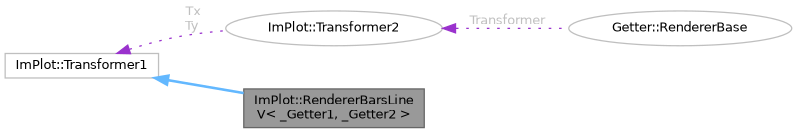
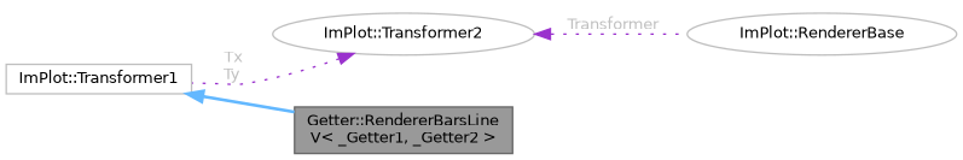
  digraph {
    rankdir=LR
    node [color=grey75 fillcolor=white fontname=Helvetica fontsize=10 shape=box style=filled]
    edge [color=darkorchid3 dir=back fontcolor=grey fontname=Helvetica fontsize=10 labelfontname=Helvetica labelfontsize=10 style=dotted]
-   n1 [color=gray40 fillcolor=grey60 fontcolor=black height=0.2 label="ImPlot::RendererBarsLine\lV\< _Getter1, _Getter2 \>" width=0.4]
-   n2 [height=0.2 label="Getter::RendererBase" shape=ellipse width=0.4]
+   n1 [color=gray40 fillcolor=grey60 fontcolor=black height=0.2 label="Getter::RendererBarsLine\lV\< _Getter1, _Getter2 \>" width=0.4]
+   n2 [height=0.2 label="ImPlot::RendererBase" shape=ellipse width=0.4]
    n3 [height=0.2 label="ImPlot::Transformer2" shape=ellipse width=0.4]
    n4 [height=0.2 label="ImPlot::Transformer1" width=0.4]
    n3 -> n2 [label=" Transformer"]
    n4 -> n1 [color=steelblue1 style=bold fontcolor=""]
-   n4 -> n3 [label=" Tx\nTy"]
+   n3 -> n4 [label=" Tx\nTy"]
  }
